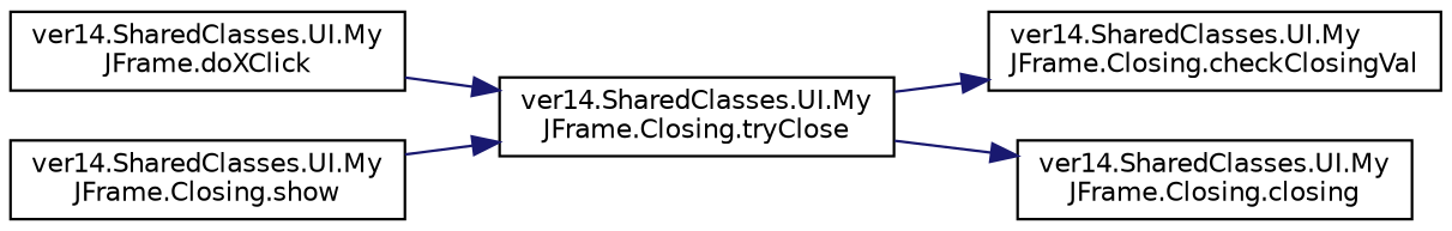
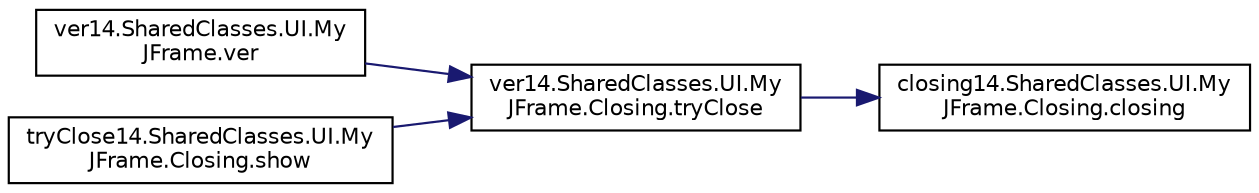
  digraph {
    fontname="DejaVu Sans"
    rankdir=LR
    node [color=black fillcolor=white fontname="DejaVu Sans" fontsize=10 shape=record style=filled]
    edge [color=midnightblue fontname="DejaVu Sans" fontsize=10 labelfontname=Helvetica labelfontsize=10 style=solid]
-   n1 [height=0.2 label="ver14.SharedClasses.UI.My\lJFrame.doXClick" width=0.4]
+   n1 [height=0.2 label="ver14.SharedClasses.UI.My\lJFrame.ver" width=0.4]
    n2 [height=0.2 label="ver14.SharedClasses.UI.My\lJFrame.Closing.tryClose" width=0.4]
-   n3 [height=0.2 label="ver14.SharedClasses.UI.My\lJFrame.Closing.checkClosingVal" width=0.4]
-   n4 [height=0.2 label="ver14.SharedClasses.UI.My\lJFrame.Closing.closing" width=0.4]
-   n5 [height=0.2 label="ver14.SharedClasses.UI.My\lJFrame.Closing.show" width=0.4]
+   n4 [height=0.2 label="closing14.SharedClasses.UI.My\lJFrame.Closing.closing" width=0.4]
+   n5 [height=0.2 label="tryClose14.SharedClasses.UI.My\lJFrame.Closing.show" width=0.4]
    n1 -> n2
-   n2 -> n3
    n2 -> n4
    n5 -> n2
  }
